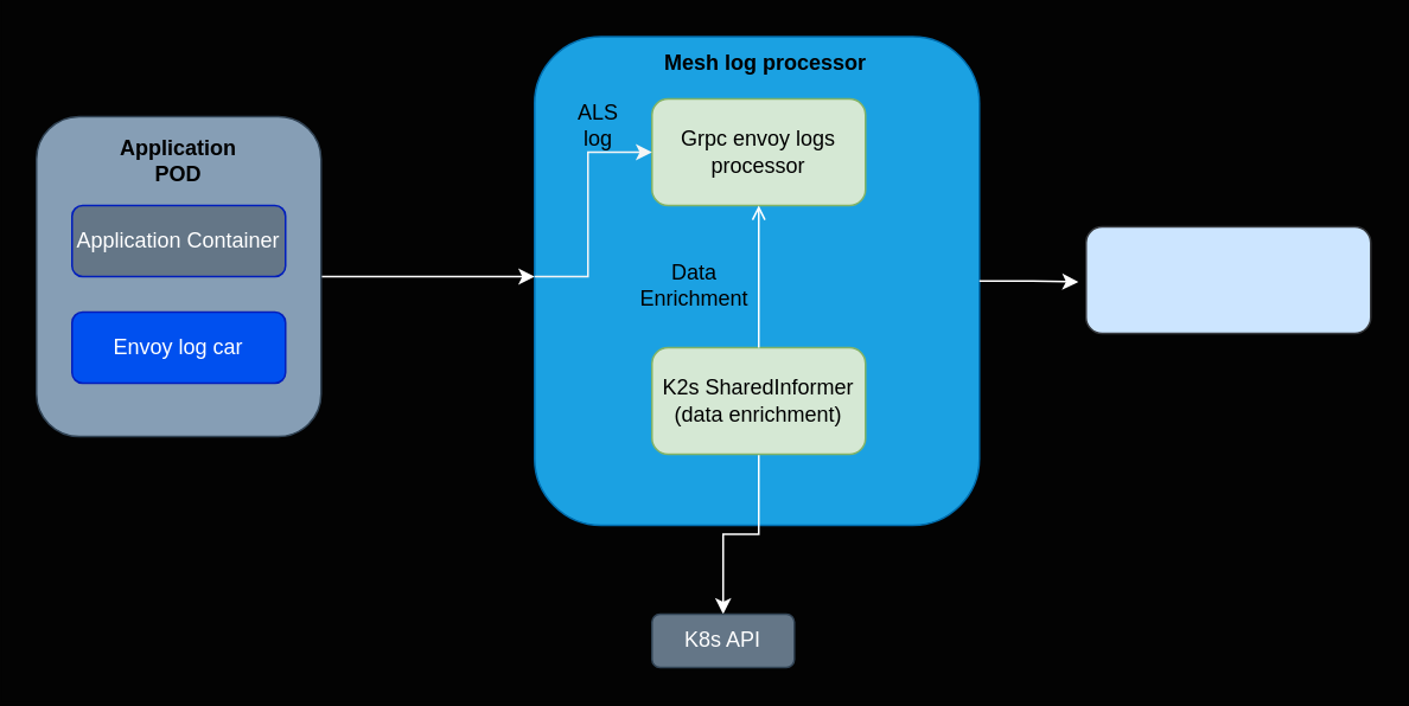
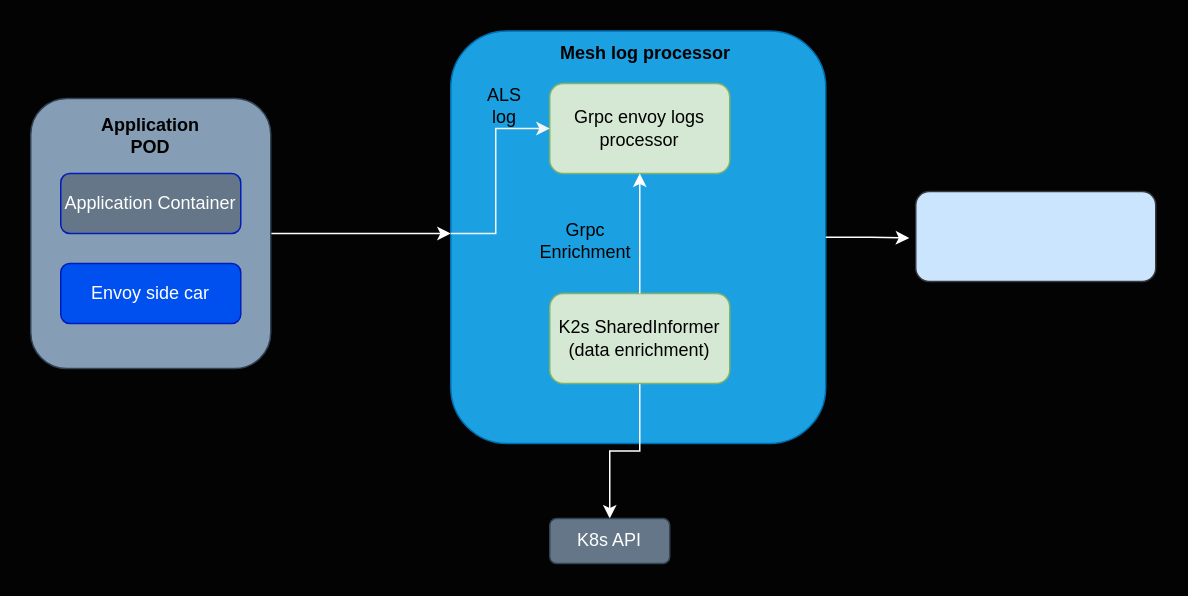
  <mxCell id="0" />
  <mxCell id="1" parent="0" />
  <mxCell id="2" value="" style="rounded=1;whiteSpace=wrap;html=1;fillColor=#1ba1e2;strokeColor=#006EAF;fontColor=#ffffff;" vertex="1" parent="1"><mxGeometry x="300" y="20" width="250" height="275" as="geometry" /></mxCell>
  <mxCell id="3" style="edgeStyle=orthogonalEdgeStyle;rounded=0;orthogonalLoop=1;jettySize=auto;html=1;strokeColor=#FFFFFF;" edge="1" parent="1" source="4"><mxGeometry relative="1" as="geometry"><mxPoint x="300" y="155" as="targetPoint" /></mxGeometry></mxCell>
  <mxCell id="4" value="" style="rounded=1;whiteSpace=wrap;html=1;fillColor=#869EB5;strokeColor=#314354;fontColor=#ffffff;" vertex="1" parent="1"><mxGeometry x="20" y="65" width="160" height="180" as="geometry" /></mxCell>
- <mxCell id="5" value="Envoy log car" style="rounded=1;whiteSpace=wrap;html=1;fillColor=#0050ef;strokeColor=#001DBC;fontColor=#ffffff;" vertex="1" parent="1"><mxGeometry x="40" y="175" width="120" height="40" as="geometry" /></mxCell>
+ <mxCell id="5" value="Envoy side car" style="rounded=1;whiteSpace=wrap;html=1;fillColor=#0050ef;strokeColor=#001DBC;fontColor=#ffffff;" vertex="1" parent="1"><mxGeometry x="40" y="175" width="120" height="40" as="geometry" /></mxCell>
  <mxCell id="6" value="Application Container" style="rounded=1;whiteSpace=wrap;html=1;fillColor=#647687;strokeColor=#001DBC;fontColor=#ffffff;" vertex="1" parent="1"><mxGeometry x="40" y="115" width="120" height="40" as="geometry" /></mxCell>
  <mxCell id="7" value="Grpc envoy logs processor" style="rounded=1;whiteSpace=wrap;html=1;fillColor=#d5e8d4;strokeColor=#82b366;" vertex="1" parent="1"><mxGeometry x="366" y="55" width="120" height="60" as="geometry" /></mxCell>
  <mxCell id="8" style="edgeStyle=orthogonalEdgeStyle;rounded=0;orthogonalLoop=1;jettySize=auto;html=1;entryX=0.5;entryY=0;entryDx=0;entryDy=0;strokeColor=#FFFFFF;" edge="1" parent="1" source="9" target="17"><mxGeometry relative="1" as="geometry" /></mxCell>
  <mxCell id="9" value="&lt;div&gt;K2s SharedInformer&lt;/div&gt;&lt;div&gt;(data enrichment)&lt;br&gt;&lt;/div&gt;" style="rounded=1;whiteSpace=wrap;html=1;fillColor=#d5e8d4;strokeColor=#82b366;" vertex="1" parent="1"><mxGeometry x="366" y="195" width="120" height="60" as="geometry" /></mxCell>
  <mxCell id="10" value="" style="endArrow=classic;html=1;rounded=0;entryX=0;entryY=0.5;entryDx=0;entryDy=0;strokeColor=#F5F5F5;" edge="1" parent="1" target="7"><mxGeometry width="50" height="50" relative="1" as="geometry"><mxPoint x="300" y="155" as="sourcePoint" /><mxPoint x="350" y="105" as="targetPoint" /><Array as="points"><mxPoint x="330" y="155" /><mxPoint x="330" y="85" /></Array></mxGeometry></mxCell>
- <mxCell id="11" value="" style="endArrow=open;html=1;rounded=0;exitX=0.5;exitY=0;exitDx=0;exitDy=0;entryX=0.5;entryY=1;entryDx=0;entryDy=0;strokeColor=#FFFFFF;" edge="1" parent="1" source="9" target="7"><mxGeometry width="50" height="50" relative="1" as="geometry"><mxPoint x="420" y="195" as="sourcePoint" /><mxPoint x="470" y="145" as="targetPoint" /></mxGeometry></mxCell>
+ <mxCell id="11" value="" style="endArrow=classic;html=1;rounded=0;exitX=0.5;exitY=0;exitDx=0;exitDy=0;entryX=0.5;entryY=1;entryDx=0;entryDy=0;strokeColor=#FFFFFF;" edge="1" parent="1" source="9" target="7"><mxGeometry width="50" height="50" relative="1" as="geometry"><mxPoint x="420" y="195" as="sourcePoint" /><mxPoint x="470" y="145" as="targetPoint" /></mxGeometry></mxCell>
  <mxCell id="12" value="" style="rounded=1;whiteSpace=wrap;html=1;fillColor=#cce5ff;strokeColor=#36393d;" vertex="1" parent="1"><mxGeometry x="610" y="127" width="160" height="60" as="geometry" /></mxCell>
  <mxCell id="13" value="Application POD" style="text;html=1;strokeColor=none;fillColor=none;align=center;verticalAlign=middle;whiteSpace=wrap;rounded=0;fontStyle=1" vertex="1" parent="1"><mxGeometry x="70" y="75" width="60" height="30" as="geometry" /></mxCell>
  <mxCell id="14" value="&lt;div&gt;ALS &lt;br&gt;&lt;/div&gt;&lt;div&gt;log&lt;br&gt;&lt;/div&gt;" style="text;html=1;strokeColor=none;fillColor=none;align=center;verticalAlign=middle;whiteSpace=wrap;rounded=0;" vertex="1" parent="1"><mxGeometry x="306" y="55" width="60" height="30" as="geometry" /></mxCell>
- <mxCell id="15" value="Data Enrichment" style="text;html=1;strokeColor=none;fillColor=none;align=center;verticalAlign=middle;whiteSpace=wrap;rounded=0;" vertex="1" parent="1"><mxGeometry x="360" y="145" width="60" height="30" as="geometry" /></mxCell>
+ <mxCell id="15" value="Grpc Enrichment" style="text;html=1;strokeColor=none;fillColor=none;align=center;verticalAlign=middle;whiteSpace=wrap;rounded=0;" vertex="1" parent="1"><mxGeometry x="360" y="145" width="60" height="30" as="geometry" /></mxCell>
  <mxCell id="16" style="edgeStyle=orthogonalEdgeStyle;rounded=0;orthogonalLoop=1;jettySize=auto;html=1;exitX=0.5;exitY=1;exitDx=0;exitDy=0;" edge="1" parent="1" source="15" target="15"><mxGeometry relative="1" as="geometry" /></mxCell>
  <mxCell id="17" value="&lt;div&gt;K8s API&lt;/div&gt;" style="rounded=1;whiteSpace=wrap;html=1;fillColor=#647687;fontColor=#ffffff;strokeColor=#314354;" vertex="1" parent="1"><mxGeometry x="366" y="345" width="80" height="30" as="geometry" /></mxCell>
  <mxCell id="18" style="edgeStyle=orthogonalEdgeStyle;rounded=0;orthogonalLoop=1;jettySize=auto;html=1;exitX=1;exitY=0.5;exitDx=0;exitDy=0;entryX=-0.027;entryY=0.517;entryDx=0;entryDy=0;entryPerimeter=0;strokeColor=#FFFFFF;" edge="1" parent="1" source="2" target="12"><mxGeometry relative="1" as="geometry" /></mxCell>
  <mxCell id="19" style="edgeStyle=orthogonalEdgeStyle;rounded=0;orthogonalLoop=1;jettySize=auto;html=1;exitX=0.5;exitY=1;exitDx=0;exitDy=0;" edge="1" parent="1" source="4" target="4"><mxGeometry relative="1" as="geometry" /></mxCell>
  <mxCell id="20" value="Mesh log processor" style="text;html=1;strokeColor=none;fillColor=none;align=center;verticalAlign=middle;whiteSpace=wrap;rounded=0;fontStyle=1" vertex="1" parent="1"><mxGeometry x="370" y="20" width="120" height="30" as="geometry" /></mxCell>
